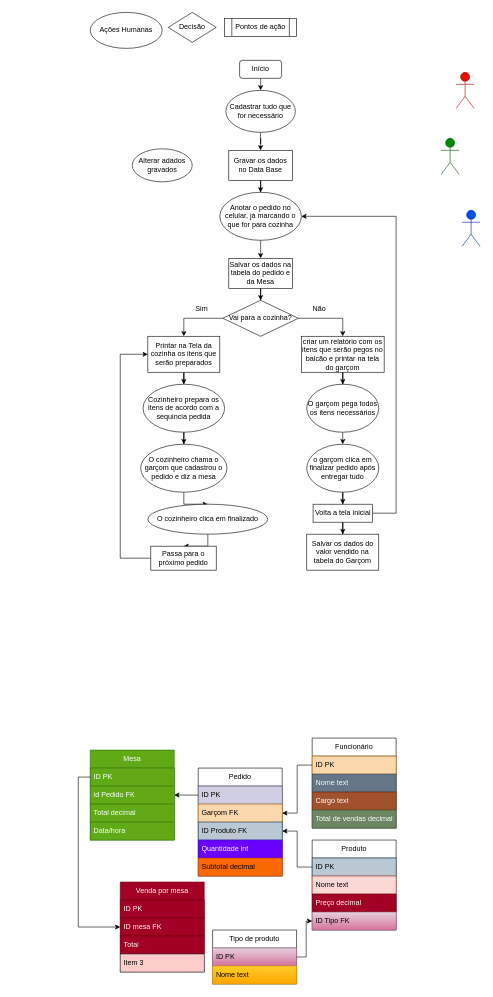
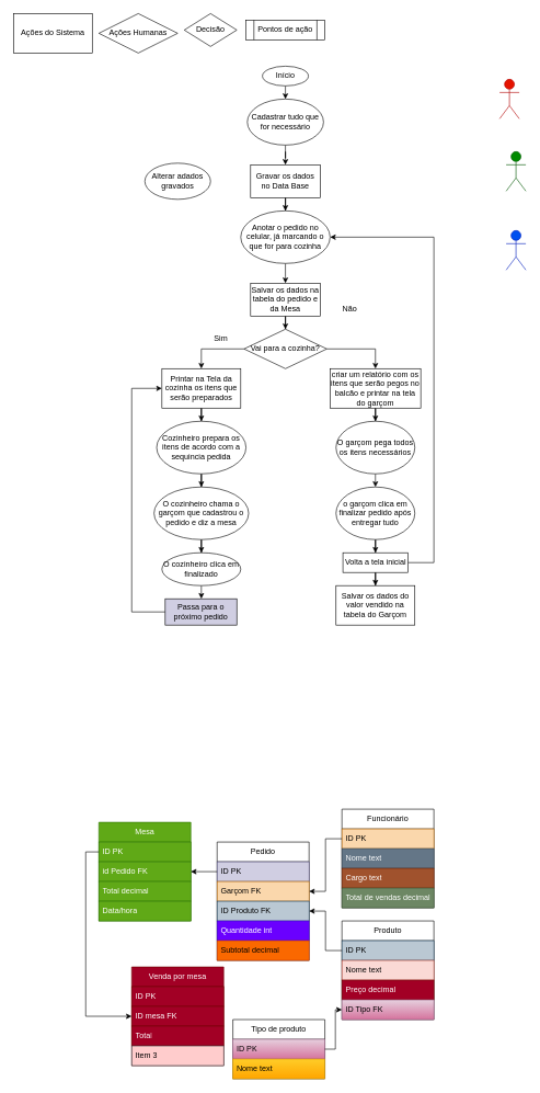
  <mxCell id="0" />
  <mxCell id="1" parent="0" />
- <mxCell id="3" value="Ações Humanas" style="ellipse;whiteSpace=wrap;html=1;" parent="1" vertex="1"><mxGeometry x="150" width="120" height="60" as="geometry" y="20" /></mxCell>
+ <mxCell id="2" value="Ações do Sistema" style="rounded=0;whiteSpace=wrap;html=1;" parent="1" vertex="1"><mxGeometry width="120" height="60" as="geometry" x="20" y="20" /></mxCell>
+ <mxCell id="3" value="Ações Humanas" style="rhombus;whiteSpace=wrap;html=1;" parent="1" vertex="1"><mxGeometry x="150" width="120" height="60" as="geometry" y="20" /></mxCell>
  <mxCell id="4" value="Decisão" style="rhombus;whiteSpace=wrap;html=1;" parent="1" vertex="1"><mxGeometry x="280" width="80" height="50" as="geometry" y="20" /></mxCell>
  <mxCell id="5" value="Pontos de ação" style="shape=process;whiteSpace=wrap;html=1;backgroundOutline=1;" parent="1" vertex="1"><mxGeometry x="374" y="30" width="120" height="30" as="geometry" /></mxCell>
  <mxCell id="6" style="edgeStyle=orthogonalEdgeStyle;rounded=0;orthogonalLoop=1;jettySize=auto;html=1;exitX=0.5;exitY=1;exitDx=0;exitDy=0;entryX=0.5;entryY=0;entryDx=0;entryDy=0;" parent="1" source="7" target="9" edge="1"><mxGeometry relative="1" as="geometry" /></mxCell>
- <mxCell id="7" value="Início" style="whiteSpace=wrap;html=1;rounded=1;" parent="1" vertex="1"><mxGeometry x="399" y="100" width="70" height="30" as="geometry" /></mxCell>
+ <mxCell id="7" value="Início" style="ellipse;whiteSpace=wrap;html=1;" parent="1" vertex="1"><mxGeometry x="399" y="100" width="70" height="30" as="geometry" /></mxCell>
  <mxCell id="8" value="" style="edgeStyle=orthogonalEdgeStyle;rounded=0;orthogonalLoop=1;jettySize=auto;html=1;" parent="1" source="9" target="11" edge="1"><mxGeometry relative="1" as="geometry" /></mxCell>
  <mxCell id="9" value="Cadastrar tudo que for necessário" style="ellipse;whiteSpace=wrap;html=1;" parent="1" vertex="1"><mxGeometry x="376" y="150" width="116" height="70" as="geometry" /></mxCell>
  <mxCell id="10" value="" style="edgeStyle=orthogonalEdgeStyle;rounded=0;orthogonalLoop=1;jettySize=auto;html=1;" parent="1" source="11" target="13" edge="1"><mxGeometry relative="1" as="geometry" /></mxCell>
  <mxCell id="11" value="Gravar os dados no Data Base" style="rounded=0;whiteSpace=wrap;html=1;" parent="1" vertex="1"><mxGeometry x="381" y="250" width="106" height="50" as="geometry" /></mxCell>
  <mxCell id="12" value="" style="edgeStyle=orthogonalEdgeStyle;rounded=0;orthogonalLoop=1;jettySize=auto;html=1;" parent="1" source="13" edge="1"><mxGeometry relative="1" as="geometry"><mxPoint x="434" y="430" as="targetPoint" /></mxGeometry></mxCell>
  <mxCell id="13" value="Anotar o pedido no celular, já marcando o que for para cozinha" style="ellipse;whiteSpace=wrap;html=1;" parent="1" vertex="1"><mxGeometry x="366" y="320" width="136" height="80" as="geometry" /></mxCell>
  <mxCell id="14" value="Garçom" style="shape=umlActor;verticalLabelPosition=bottom;verticalAlign=top;html=1;outlineConnect=0;fillColor=#e51400;fontColor=#ffffff;strokeColor=#B20000;" parent="1" vertex="1"><mxGeometry x="760" y="120" width="30" height="60" as="geometry" /></mxCell>
- <mxCell id="15" value="Gestor" style="shape=umlActor;verticalLabelPosition=bottom;verticalAlign=top;html=1;outlineConnect=0;fillColor=#008a00;fontColor=#ffffff;strokeColor=#005700;" parent="1" vertex="1"><mxGeometry x="735" y="230" width="30" height="60" as="geometry" /></mxCell>
+ <mxCell id="15" value="Gestor" style="shape=umlActor;verticalLabelPosition=bottom;verticalAlign=top;html=1;outlineConnect=0;fillColor=#008a00;fontColor=#ffffff;strokeColor=#005700;" parent="1" vertex="1"><mxGeometry x="770" y="230" width="30" height="60" as="geometry" /></mxCell>
  <mxCell id="16" value="Cozinheiro" style="shape=umlActor;verticalLabelPosition=bottom;verticalAlign=top;html=1;outlineConnect=0;fillColor=#0050ef;fontColor=#ffffff;strokeColor=#001DBC;" parent="1" vertex="1"><mxGeometry x="770" y="350" width="30" height="60" as="geometry" /></mxCell>
  <mxCell id="17" value="" style="edgeStyle=orthogonalEdgeStyle;rounded=0;orthogonalLoop=1;jettySize=auto;html=1;" parent="1" source="18" target="21" edge="1"><mxGeometry relative="1" as="geometry" /></mxCell>
  <mxCell id="18" value="Salvar os dados na tabela do pedido e da Mesa" style="rounded=0;whiteSpace=wrap;html=1;" parent="1" vertex="1"><mxGeometry x="381" y="430" width="106" height="50" as="geometry" /></mxCell>
  <mxCell id="19" style="edgeStyle=orthogonalEdgeStyle;rounded=0;orthogonalLoop=1;jettySize=auto;html=1;exitX=0;exitY=0.5;exitDx=0;exitDy=0;entryX=0.5;entryY=0;entryDx=0;entryDy=0;" parent="1" source="21" target="25" edge="1"><mxGeometry relative="1" as="geometry" /></mxCell>
  <mxCell id="20" style="edgeStyle=orthogonalEdgeStyle;rounded=0;orthogonalLoop=1;jettySize=auto;html=1;exitX=1;exitY=0.5;exitDx=0;exitDy=0;entryX=0.5;entryY=0;entryDx=0;entryDy=0;" parent="1" source="21" target="27" edge="1"><mxGeometry relative="1" as="geometry" /></mxCell>
  <mxCell id="21" value="Vai para a cozinha?" style="rhombus;whiteSpace=wrap;html=1;" parent="1" vertex="1"><mxGeometry x="371" y="500" width="126" height="60" as="geometry" /></mxCell>
  <mxCell id="22" value="Sim" style="text;html=1;align=center;verticalAlign=middle;whiteSpace=wrap;rounded=0;" parent="1" vertex="1"><mxGeometry x="306" y="500" width="60" height="30" as="geometry" /></mxCell>
- <mxCell id="23" value="Não" style="text;html=1;align=center;verticalAlign=middle;whiteSpace=wrap;rounded=0;" parent="1" vertex="1"><mxGeometry x="502" y="500" width="60" height="30" as="geometry" /></mxCell>
+ <mxCell id="23" value="Não" style="text;html=1;align=center;verticalAlign=middle;whiteSpace=wrap;rounded=0;" parent="1" vertex="1"><mxGeometry x="502" y="455" width="60" height="30" as="geometry" /></mxCell>
  <mxCell id="24" style="edgeStyle=orthogonalEdgeStyle;rounded=0;orthogonalLoop=1;jettySize=auto;html=1;exitX=0.5;exitY=1;exitDx=0;exitDy=0;" parent="1" source="25" target="29" edge="1"><mxGeometry relative="1" as="geometry" /></mxCell>
  <mxCell id="25" value="Printar na Tela da cozinha os itens que serão preparados" style="rounded=0;whiteSpace=wrap;html=1;" parent="1" vertex="1"><mxGeometry x="246" y="560" width="120" height="60" as="geometry" /></mxCell>
  <mxCell id="26" value="" style="edgeStyle=orthogonalEdgeStyle;rounded=0;orthogonalLoop=1;jettySize=auto;html=1;" parent="1" source="27" target="31" edge="1"><mxGeometry relative="1" as="geometry" /></mxCell>
  <mxCell id="27" value="criar um relatório com os itens que serão pegos no balcão e printar na tela do garçom" style="rounded=0;whiteSpace=wrap;html=1;" parent="1" vertex="1"><mxGeometry x="502" y="560" width="138" height="60" as="geometry" /></mxCell>
  <mxCell id="28" style="edgeStyle=orthogonalEdgeStyle;rounded=0;orthogonalLoop=1;jettySize=auto;html=1;exitX=0.5;exitY=1;exitDx=0;exitDy=0;" parent="1" source="29" target="39" edge="1"><mxGeometry relative="1" as="geometry" /></mxCell>
  <mxCell id="29" value="Cozinheiro prepara os itens de acordo com a sequincia pedida" style="ellipse;whiteSpace=wrap;html=1;" parent="1" vertex="1"><mxGeometry x="238" y="640" width="136" height="80" as="geometry" /></mxCell>
  <mxCell id="30" style="edgeStyle=orthogonalEdgeStyle;rounded=0;orthogonalLoop=1;jettySize=auto;html=1;exitX=0.5;exitY=1;exitDx=0;exitDy=0;entryX=0.5;entryY=0;entryDx=0;entryDy=0;" parent="1" source="31" target="33" edge="1"><mxGeometry relative="1" as="geometry" /></mxCell>
  <mxCell id="31" value="O garçom pega todos os itens necessários" style="ellipse;whiteSpace=wrap;html=1;" parent="1" vertex="1"><mxGeometry x="511" y="640" width="120" height="80" as="geometry" /></mxCell>
  <mxCell id="32" value="" style="edgeStyle=orthogonalEdgeStyle;rounded=0;orthogonalLoop=1;jettySize=auto;html=1;" parent="1" source="33" target="36" edge="1"><mxGeometry relative="1" as="geometry" /></mxCell>
  <mxCell id="33" value="o garçom clica em finalizar pedido após entregar tudo" style="ellipse;whiteSpace=wrap;html=1;" parent="1" vertex="1"><mxGeometry x="511" y="740" width="120" height="80" as="geometry" /></mxCell>
  <mxCell id="34" style="edgeStyle=orthogonalEdgeStyle;rounded=0;orthogonalLoop=1;jettySize=auto;html=1;entryX=1;entryY=0.5;entryDx=0;entryDy=0;" parent="1" source="36" target="13" edge="1"><mxGeometry relative="1" as="geometry"><Array as="points"><mxPoint x="660" y="855" /><mxPoint x="660" y="360" /></Array></mxGeometry></mxCell>
  <mxCell id="35" value="" style="edgeStyle=orthogonalEdgeStyle;rounded=0;orthogonalLoop=1;jettySize=auto;html=1;" parent="1" source="36" target="44" edge="1"><mxGeometry relative="1" as="geometry" /></mxCell>
  <mxCell id="36" value="Volta a tela inicial" style="rounded=0;whiteSpace=wrap;html=1;" parent="1" vertex="1"><mxGeometry x="521.5" y="840" width="99" height="30" as="geometry" /></mxCell>
  <mxCell id="37" value="Alterar adados gravados" style="ellipse;whiteSpace=wrap;html=1;" parent="1" vertex="1"><mxGeometry x="220" y="247.5" width="100" height="55" as="geometry" /></mxCell>
  <mxCell id="38" value="" style="edgeStyle=orthogonalEdgeStyle;rounded=0;orthogonalLoop=1;jettySize=auto;html=1;" parent="1" source="39" target="41" edge="1"><mxGeometry relative="1" as="geometry" /></mxCell>
  <mxCell id="39" value="O cozinheiro chama o garçom que cadastrou o pedido e diz a mesa" style="ellipse;whiteSpace=wrap;html=1;" parent="1" vertex="1"><mxGeometry x="234" y="740" width="144" height="80" as="geometry" /></mxCell>
  <mxCell id="40" value="" style="edgeStyle=orthogonalEdgeStyle;rounded=0;orthogonalLoop=1;jettySize=auto;html=1;" parent="1" source="41" target="43" edge="1"><mxGeometry relative="1" as="geometry" /></mxCell>
- <mxCell id="41" value="O cozinheiro clica em finalizado" style="ellipse;whiteSpace=wrap;html=1;" parent="1" vertex="1"><mxGeometry x="246" y="840" width="200" height="50" as="geometry" /></mxCell>
+ <mxCell id="41" value="O cozinheiro clica em finalizado" style="ellipse;whiteSpace=wrap;html=1;" parent="1" vertex="1"><mxGeometry x="246" y="840" width="120" height="50" as="geometry" /></mxCell>
  <mxCell id="42" style="edgeStyle=orthogonalEdgeStyle;rounded=0;orthogonalLoop=1;jettySize=auto;html=1;entryX=0;entryY=0.5;entryDx=0;entryDy=0;" parent="1" source="43" target="25" edge="1"><mxGeometry relative="1" as="geometry"><Array as="points"><mxPoint x="200" y="930" /><mxPoint x="200" y="590" /></Array></mxGeometry></mxCell>
- <mxCell id="43" value="Passa para o próximo pedido" style="rounded=0;whiteSpace=wrap;html=1;" parent="1" vertex="1"><mxGeometry x="251" y="910" width="109" height="40" as="geometry" /></mxCell>
+ <mxCell id="43" value="Passa para o próximo pedido" style="rounded=0;whiteSpace=wrap;html=1;fillColor=#d0cee2;" parent="1" vertex="1"><mxGeometry x="251" y="910" width="109" height="40" as="geometry" /></mxCell>
  <mxCell id="44" value="Salvar os dados do valor vendido na tabela do Garçom" style="rounded=0;whiteSpace=wrap;html=1;" parent="1" vertex="1"><mxGeometry x="511" y="890" width="120" height="60" as="geometry" /></mxCell>
  <mxCell id="45" value="Mesa" style="swimlane;fontStyle=0;childLayout=stackLayout;horizontal=1;startSize=30;horizontalStack=0;resizeParent=1;resizeParentMax=0;resizeLast=0;collapsible=1;marginBottom=0;whiteSpace=wrap;html=1;fillColor=#60a917;fontColor=#ffffff;strokeColor=#2D7600;" vertex="1" parent="1"><mxGeometry x="150" y="1250" width="140" height="150" as="geometry" /></mxCell>
  <mxCell id="46" value="ID PK" style="text;strokeColor=#2D7600;fillColor=#60a917;align=left;verticalAlign=middle;spacingLeft=4;spacingRight=4;overflow=hidden;points=[[0,0.5],[1,0.5]];portConstraint=eastwest;rotatable=0;whiteSpace=wrap;html=1;fontColor=#ffffff;" vertex="1" parent="45"><mxGeometry y="30" width="140" height="30" as="geometry" /></mxCell>
  <mxCell id="47" value="id Pedido FK" style="text;strokeColor=#2D7600;fillColor=#60a917;align=left;verticalAlign=middle;spacingLeft=4;spacingRight=4;overflow=hidden;points=[[0,0.5],[1,0.5]];portConstraint=eastwest;rotatable=0;whiteSpace=wrap;html=1;fontColor=#ffffff;" vertex="1" parent="45"><mxGeometry y="60" width="140" height="30" as="geometry" /></mxCell>
  <mxCell id="48" value="Total decimal" style="text;strokeColor=#2D7600;fillColor=#60a917;align=left;verticalAlign=middle;spacingLeft=4;spacingRight=4;overflow=hidden;points=[[0,0.5],[1,0.5]];portConstraint=eastwest;rotatable=0;whiteSpace=wrap;html=1;fontColor=#ffffff;" vertex="1" parent="45"><mxGeometry y="90" width="140" height="30" as="geometry" /></mxCell>
  <mxCell id="49" value="Data/hora" style="text;strokeColor=#2D7600;fillColor=#60a917;align=left;verticalAlign=middle;spacingLeft=4;spacingRight=4;overflow=hidden;points=[[0,0.5],[1,0.5]];portConstraint=eastwest;rotatable=0;whiteSpace=wrap;html=1;fontColor=#ffffff;" vertex="1" parent="45"><mxGeometry y="120" width="140" height="30" as="geometry" /></mxCell>
  <mxCell id="50" value="Pedido" style="swimlane;fontStyle=0;childLayout=stackLayout;horizontal=1;startSize=30;horizontalStack=0;resizeParent=1;resizeParentMax=0;resizeLast=0;collapsible=1;marginBottom=0;whiteSpace=wrap;html=1;" vertex="1" parent="1"><mxGeometry x="330" y="1280" width="140" height="180" as="geometry" /></mxCell>
  <mxCell id="51" value="ID PK" style="text;strokeColor=#56517e;fillColor=#d0cee2;align=left;verticalAlign=middle;spacingLeft=4;spacingRight=4;overflow=hidden;points=[[0,0.5],[1,0.5]];portConstraint=eastwest;rotatable=0;whiteSpace=wrap;html=1;" vertex="1" parent="50"><mxGeometry y="30" width="140" height="30" as="geometry" /></mxCell>
  <mxCell id="52" value="Garçom FK" style="text;strokeColor=#b46504;fillColor=#fad7ac;align=left;verticalAlign=middle;spacingLeft=4;spacingRight=4;overflow=hidden;points=[[0,0.5],[1,0.5]];portConstraint=eastwest;rotatable=0;whiteSpace=wrap;html=1;" vertex="1" parent="50"><mxGeometry y="60" width="140" height="30" as="geometry" /></mxCell>
  <mxCell id="53" value="ID Produto FK" style="text;strokeColor=#23445d;fillColor=#bac8d3;align=left;verticalAlign=middle;spacingLeft=4;spacingRight=4;overflow=hidden;points=[[0,0.5],[1,0.5]];portConstraint=eastwest;rotatable=0;whiteSpace=wrap;html=1;" vertex="1" parent="50"><mxGeometry y="90" width="140" height="30" as="geometry" /></mxCell>
  <mxCell id="54" value="Quantidade int" style="text;strokeColor=#3700CC;fillColor=#6a00ff;align=left;verticalAlign=middle;spacingLeft=4;spacingRight=4;overflow=hidden;points=[[0,0.5],[1,0.5]];portConstraint=eastwest;rotatable=0;whiteSpace=wrap;html=1;fontColor=#ffffff;" vertex="1" parent="50"><mxGeometry y="120" width="140" height="30" as="geometry" /></mxCell>
  <mxCell id="55" value="Subtotal decimal" style="text;strokeColor=#C73500;fillColor=#fa6800;align=left;verticalAlign=middle;spacingLeft=4;spacingRight=4;overflow=hidden;points=[[0,0.5],[1,0.5]];portConstraint=eastwest;rotatable=0;whiteSpace=wrap;html=1;fontColor=#000000;" vertex="1" parent="50"><mxGeometry y="150" width="140" height="30" as="geometry" /></mxCell>
  <mxCell id="56" value="Venda por mesa" style="swimlane;fontStyle=0;childLayout=stackLayout;horizontal=1;startSize=30;horizontalStack=0;resizeParent=1;resizeParentMax=0;resizeLast=0;collapsible=1;marginBottom=0;whiteSpace=wrap;html=1;fillColor=#a20025;fontColor=#ffffff;strokeColor=#6F0000;" vertex="1" parent="1"><mxGeometry x="200" y="1470" width="140" height="150" as="geometry" /></mxCell>
  <mxCell id="57" value="ID PK" style="text;strokeColor=#6F0000;fillColor=#a20025;align=left;verticalAlign=middle;spacingLeft=4;spacingRight=4;overflow=hidden;points=[[0,0.5],[1,0.5]];portConstraint=eastwest;rotatable=0;whiteSpace=wrap;html=1;fontColor=#ffffff;" vertex="1" parent="56"><mxGeometry y="30" width="140" height="30" as="geometry" /></mxCell>
  <mxCell id="58" value="ID mesa FK" style="text;strokeColor=#6F0000;fillColor=#a20025;align=left;verticalAlign=middle;spacingLeft=4;spacingRight=4;overflow=hidden;points=[[0,0.5],[1,0.5]];portConstraint=eastwest;rotatable=0;whiteSpace=wrap;html=1;fontColor=#ffffff;" vertex="1" parent="56"><mxGeometry y="60" width="140" height="30" as="geometry" /></mxCell>
  <mxCell id="59" value="Total" style="text;strokeColor=#6F0000;fillColor=#a20025;align=left;verticalAlign=middle;spacingLeft=4;spacingRight=4;overflow=hidden;points=[[0,0.5],[1,0.5]];portConstraint=eastwest;rotatable=0;whiteSpace=wrap;html=1;fontColor=#ffffff;" vertex="1" parent="56"><mxGeometry y="90" width="140" height="30" as="geometry" /></mxCell>
  <mxCell id="60" value="Item 3" style="text;strokeColor=#36393d;fillColor=#ffcccc;align=left;verticalAlign=middle;spacingLeft=4;spacingRight=4;overflow=hidden;points=[[0,0.5],[1,0.5]];portConstraint=eastwest;rotatable=0;whiteSpace=wrap;html=1;" vertex="1" parent="56"><mxGeometry y="120" width="140" height="30" as="geometry" /></mxCell>
  <mxCell id="61" value="Funcionário" style="swimlane;fontStyle=0;childLayout=stackLayout;horizontal=1;startSize=30;horizontalStack=0;resizeParent=1;resizeParentMax=0;resizeLast=0;collapsible=1;marginBottom=0;whiteSpace=wrap;html=1;" vertex="1" parent="1"><mxGeometry x="520" y="1230" width="140" height="150" as="geometry" /></mxCell>
  <mxCell id="62" value="ID PK&lt;span style=&quot;white-space: pre;&quot;&gt;&#09;&lt;/span&gt;" style="text;strokeColor=#b46504;fillColor=#fad7ac;align=left;verticalAlign=middle;spacingLeft=4;spacingRight=4;overflow=hidden;points=[[0,0.5],[1,0.5]];portConstraint=eastwest;rotatable=0;whiteSpace=wrap;html=1;" vertex="1" parent="61"><mxGeometry y="30" width="140" height="30" as="geometry" /></mxCell>
  <mxCell id="63" value="Nome text" style="text;strokeColor=#314354;fillColor=#647687;align=left;verticalAlign=middle;spacingLeft=4;spacingRight=4;overflow=hidden;points=[[0,0.5],[1,0.5]];portConstraint=eastwest;rotatable=0;whiteSpace=wrap;html=1;fontColor=#ffffff;" vertex="1" parent="61"><mxGeometry y="60" width="140" height="30" as="geometry" /></mxCell>
  <mxCell id="64" value="Cargo text" style="text;strokeColor=#6D1F00;fillColor=#a0522d;align=left;verticalAlign=middle;spacingLeft=4;spacingRight=4;overflow=hidden;points=[[0,0.5],[1,0.5]];portConstraint=eastwest;rotatable=0;whiteSpace=wrap;html=1;fontColor=#ffffff;" vertex="1" parent="61"><mxGeometry y="90" width="140" height="30" as="geometry" /></mxCell>
  <mxCell id="65" value="Total de vendas decimal" style="text;strokeColor=#3A5431;fillColor=#6d8764;align=left;verticalAlign=middle;spacingLeft=4;spacingRight=4;overflow=hidden;points=[[0,0.5],[1,0.5]];portConstraint=eastwest;rotatable=0;whiteSpace=wrap;html=1;fontColor=#ffffff;" vertex="1" parent="61"><mxGeometry y="120" width="140" height="30" as="geometry" /></mxCell>
  <mxCell id="66" value="Tipo de produto" style="swimlane;fontStyle=0;childLayout=stackLayout;horizontal=1;startSize=30;horizontalStack=0;resizeParent=1;resizeParentMax=0;resizeLast=0;collapsible=1;marginBottom=0;whiteSpace=wrap;html=1;" vertex="1" parent="1"><mxGeometry x="354" y="1550" width="140" height="90" as="geometry" /></mxCell>
  <mxCell id="67" value="ID PK" style="text;strokeColor=#996185;fillColor=#e6d0de;align=left;verticalAlign=middle;spacingLeft=4;spacingRight=4;overflow=hidden;points=[[0,0.5],[1,0.5]];portConstraint=eastwest;rotatable=0;whiteSpace=wrap;html=1;gradientColor=#d5739d;" vertex="1" parent="66"><mxGeometry y="30" width="140" height="30" as="geometry" /></mxCell>
  <mxCell id="68" value="Nome text" style="text;strokeColor=#d79b00;fillColor=#ffcd28;align=left;verticalAlign=middle;spacingLeft=4;spacingRight=4;overflow=hidden;points=[[0,0.5],[1,0.5]];portConstraint=eastwest;rotatable=0;whiteSpace=wrap;html=1;gradientColor=#ffa500;" vertex="1" parent="66"><mxGeometry y="60" width="140" height="30" as="geometry" /></mxCell>
  <mxCell id="69" value="Produto" style="swimlane;fontStyle=0;childLayout=stackLayout;horizontal=1;startSize=30;horizontalStack=0;resizeParent=1;resizeParentMax=0;resizeLast=0;collapsible=1;marginBottom=0;whiteSpace=wrap;html=1;" vertex="1" parent="1"><mxGeometry x="520" y="1400" width="140" height="150" as="geometry" /></mxCell>
  <mxCell id="70" value="ID PK" style="text;strokeColor=#23445d;fillColor=#bac8d3;align=left;verticalAlign=middle;spacingLeft=4;spacingRight=4;overflow=hidden;points=[[0,0.5],[1,0.5]];portConstraint=eastwest;rotatable=0;whiteSpace=wrap;html=1;" vertex="1" parent="69"><mxGeometry y="30" width="140" height="30" as="geometry" /></mxCell>
  <mxCell id="71" value="Nome text" style="text;strokeColor=#ae4132;fillColor=#fad9d5;align=left;verticalAlign=middle;spacingLeft=4;spacingRight=4;overflow=hidden;points=[[0,0.5],[1,0.5]];portConstraint=eastwest;rotatable=0;whiteSpace=wrap;html=1;" vertex="1" parent="69"><mxGeometry y="60" width="140" height="30" as="geometry" /></mxCell>
  <mxCell id="72" value="Preço decimal" style="text;fillColor=#a20025;align=left;verticalAlign=middle;spacingLeft=4;spacingRight=4;overflow=hidden;points=[[0,0.5],[1,0.5]];portConstraint=eastwest;rotatable=0;whiteSpace=wrap;html=1;strokeColor=#6F0000;fontColor=#ffffff;" vertex="1" parent="69"><mxGeometry y="90" width="140" height="30" as="geometry" /></mxCell>
  <mxCell id="73" value="ID Tipo FK" style="text;strokeColor=#996185;fillColor=#e6d0de;align=left;verticalAlign=middle;spacingLeft=4;spacingRight=4;overflow=hidden;points=[[0,0.5],[1,0.5]];portConstraint=eastwest;rotatable=0;whiteSpace=wrap;html=1;gradientColor=#d5739d;" vertex="1" parent="69"><mxGeometry y="120" width="140" height="30" as="geometry" /></mxCell>
  <mxCell id="74" style="edgeStyle=orthogonalEdgeStyle;rounded=0;orthogonalLoop=1;jettySize=auto;html=1;exitX=0;exitY=0.5;exitDx=0;exitDy=0;entryX=1;entryY=0.5;entryDx=0;entryDy=0;" edge="1" parent="1" source="51" target="47"><mxGeometry relative="1" as="geometry" /></mxCell>
  <mxCell id="75" style="edgeStyle=orthogonalEdgeStyle;rounded=0;orthogonalLoop=1;jettySize=auto;html=1;exitX=0;exitY=0.5;exitDx=0;exitDy=0;" edge="1" parent="1" source="46" target="58"><mxGeometry relative="1" as="geometry" /></mxCell>
  <mxCell id="76" style="edgeStyle=orthogonalEdgeStyle;rounded=0;orthogonalLoop=1;jettySize=auto;html=1;exitX=0;exitY=0.5;exitDx=0;exitDy=0;entryX=1;entryY=0.5;entryDx=0;entryDy=0;" edge="1" parent="1" source="70" target="53"><mxGeometry relative="1" as="geometry" /></mxCell>
  <mxCell id="77" style="edgeStyle=orthogonalEdgeStyle;rounded=0;orthogonalLoop=1;jettySize=auto;html=1;exitX=0;exitY=0.5;exitDx=0;exitDy=0;entryX=1;entryY=0.5;entryDx=0;entryDy=0;" edge="1" parent="1" source="62" target="52"><mxGeometry relative="1" as="geometry" /></mxCell>
  <mxCell id="78" style="edgeStyle=orthogonalEdgeStyle;rounded=0;orthogonalLoop=1;jettySize=auto;html=1;exitX=1;exitY=0.5;exitDx=0;exitDy=0;entryX=0;entryY=0.5;entryDx=0;entryDy=0;" edge="1" parent="1" source="67" target="73"><mxGeometry relative="1" as="geometry"><Array as="points"><mxPoint x="510" y="1595" /><mxPoint x="510" y="1535" /></Array></mxGeometry></mxCell>
